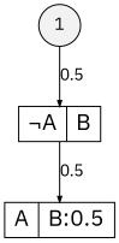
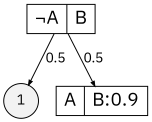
  digraph {
    fontname="IBM Plex Sans"
    node [fillcolor=white fontname="IBM Plex Sans" shape=record style=filled fixedsize=false fontsize=20]
    edge [arrowsize=.50 fontname="IBM Plex Sans"]
    n1 [fillcolor=gray95 height=.25 label=1 shape=circle width=.25 fixedsize="" fontsize=""]
    n2 [height=.30 label="<L>&not;A|<R>B"]
-   n3 [height=.30 label="<L>A|<R>B:0.5"]
-   n1 -> n2 [label=0.5]
+   n3 [height=.30 label="<L>A|<R>B:0.9"]
+   n2 -> n1 [label=0.5]
    n2 -> n3 [label=0.5]
  }
